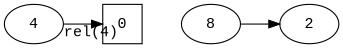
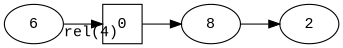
  digraph {
    fontname="Liberation Mono"
    rankdir=LR
    node [fontname="Liberation Mono"]
    edge [fontname="Liberation Mono"]
    0 [shape=square]
    n2 [label=8]
    2
-   4
+   4 [label=6]
+   0 -> n2
    n2 -> 2
    4 -> 0 [xlabel="rel(4)"]
  }
